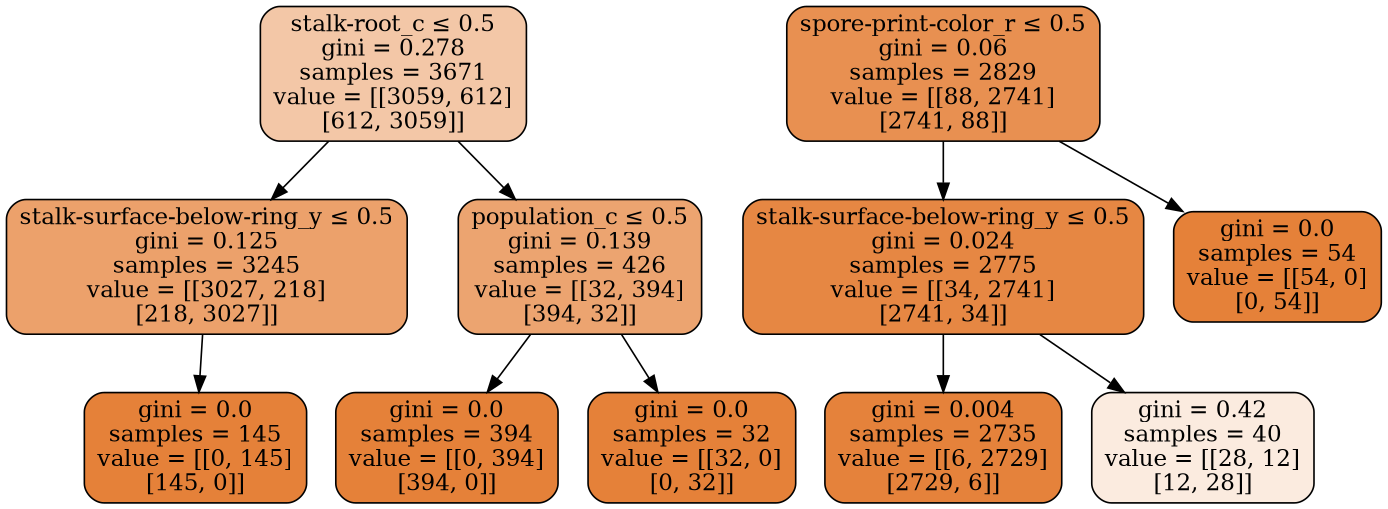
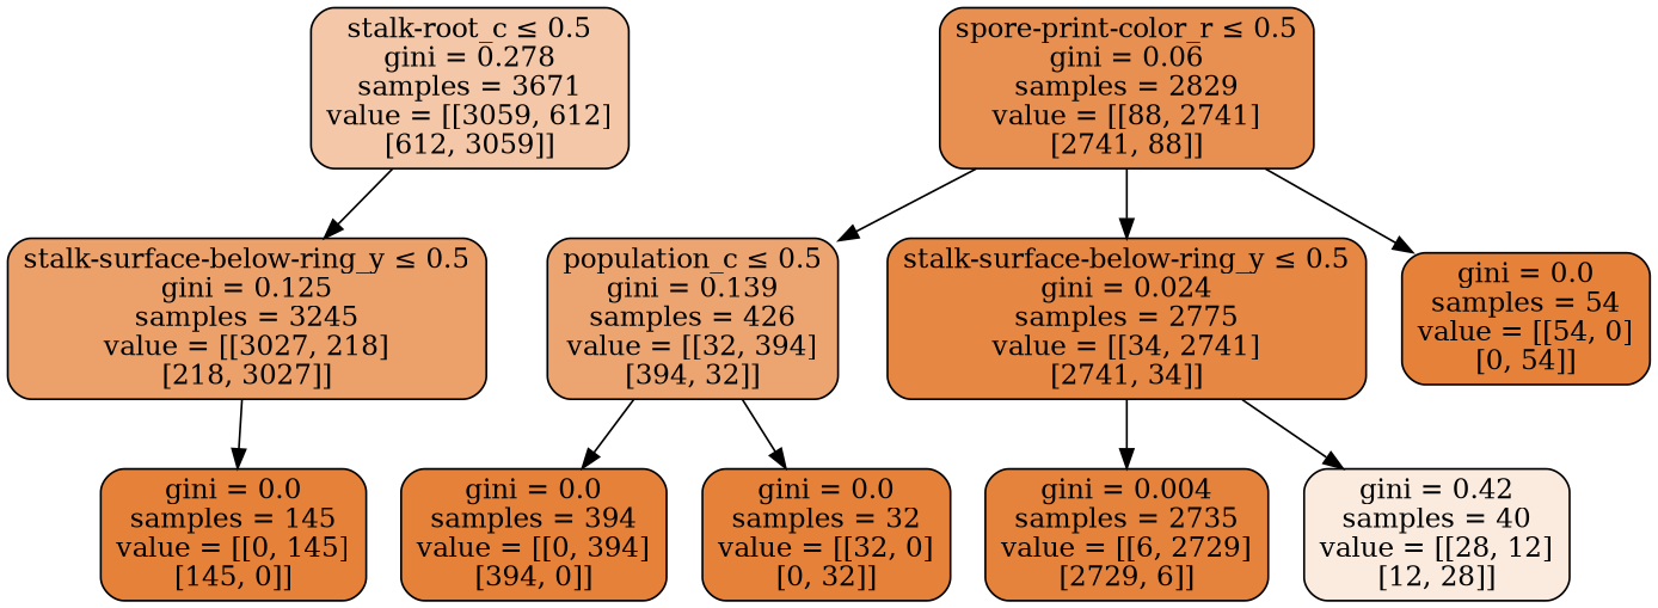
  digraph {
    fontname="DejaVu Serif"
    node [color=black fillcolor="#e58139" fontname="DejaVu Serif" shape=box style="filled, rounded"]
    edge [fontname="DejaVu Serif"]
    n1 [fillcolor="#f3c7a7" label=<stalk-root_c &le; 0.5<br/>gini = 0.278<br/>samples = 3671<br/>value = [[3059, 612]<br/>[612, 3059]]>]
    n2 [fillcolor="#eca16b" label=<stalk-surface-below-ring_y &le; 0.5<br/>gini = 0.125<br/>samples = 3245<br/>value = [[3027, 218]<br/>[218, 3027]]>]
    n3 [fillcolor="#eca470" label=<population_c &le; 0.5<br/>gini = 0.139<br/>samples = 426<br/>value = [[32, 394]<br/>[394, 32]]>]
    n4 [fillcolor="#e89051" label=<spore-print-color_r &le; 0.5<br/>gini = 0.06<br/>samples = 2829<br/>value = [[88, 2741]<br/>[2741, 88]]>]
    n5 [fillcolor="#e68743" label=<stalk-surface-below-ring_y &le; 0.5<br/>gini = 0.024<br/>samples = 2775<br/>value = [[34, 2741]<br/>[2741, 34]]>]
    n6 [label=<gini = 0.0<br/>samples = 54<br/>value = [[54, 0]<br/>[0, 54]]>]
    n7 [label=<gini = 0.0<br/>samples = 145<br/>value = [[0, 145]<br/>[145, 0]]>]
    n8 [label=<gini = 0.0<br/>samples = 394<br/>value = [[0, 394]<br/>[394, 0]]>]
    n9 [label=<gini = 0.0<br/>samples = 32<br/>value = [[32, 0]<br/>[0, 32]]>]
    n10 [fillcolor="#e5823b" label=<gini = 0.004<br/>samples = 2735<br/>value = [[6, 2729]<br/>[2729, 6]]>]
    n11 [fillcolor="#fbebdf" label=<gini = 0.42<br/>samples = 40<br/>value = [[28, 12]<br/>[12, 28]]>]
    n1 -> n2
-   n1 -> n3
+   n4 -> n3
    n2 -> n7
    n3 -> n8
    n3 -> n9
    n4 -> n5
    n4 -> n6
    n5 -> n10
    n5 -> n11
  }
